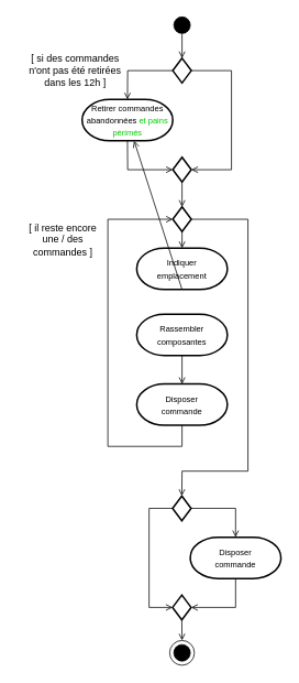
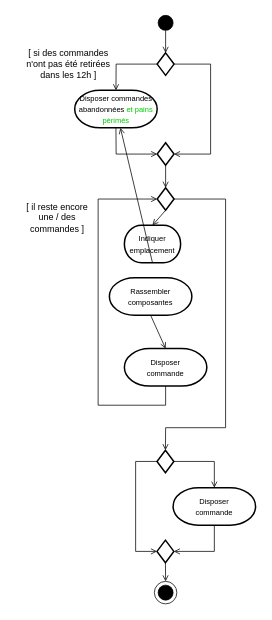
  <mxCell id="0" />
  <mxCell id="1" parent="0" />
  <mxCell id="2" value="" style="ellipse;whiteSpace=wrap;html=1;aspect=fixed;fillColor=#000000;" vertex="1" parent="1"><mxGeometry x="210" y="20" width="20" height="20" as="geometry" /></mxCell>
  <mxCell id="3" value="" style="endArrow=open;html=1;rounded=0;endFill=0;exitX=0.5;exitY=1;exitDx=0;exitDy=0;entryX=0.5;entryY=0;entryDx=0;entryDy=0;entryPerimeter=0;" edge="1" parent="1" source="2" target="4"><mxGeometry width="50" height="50" relative="1" as="geometry"><mxPoint x="50" y="120" as="sourcePoint" /><mxPoint x="220" y="70" as="targetPoint" /></mxGeometry></mxCell>
  <mxCell id="4" value="" style="strokeWidth=2;html=1;shape=mxgraph.flowchart.decision;whiteSpace=wrap;" vertex="1" parent="1"><mxGeometry x="208.75" y="70" width="22.5" height="30" as="geometry" /></mxCell>
- <mxCell id="5" value="&lt;font style=&quot;font-size: 10px;&quot;&gt;Retirer commandes&lt;br&gt;abandonnées &lt;font style=&quot;font-size: 10px;&quot; color=&quot;#00cc00&quot;&gt;et pains périmés&lt;/font&gt;&lt;/font&gt;" style="strokeWidth=2;html=1;shape=mxgraph.flowchart.terminator;whiteSpace=wrap;" vertex="1" parent="1"><mxGeometry x="98.75" y="120" width="110" height="50" as="geometry" /></mxCell>
+ <mxCell id="5" value="&lt;font style=&quot;font-size: 10px;&quot;&gt;Disposer commandes&lt;br&gt;abandonnées &lt;font style=&quot;font-size: 10px;&quot; color=&quot;#00cc00&quot;&gt;et pains périmés&lt;/font&gt;&lt;/font&gt;" style="strokeWidth=2;html=1;shape=mxgraph.flowchart.terminator;whiteSpace=wrap;" vertex="1" parent="1"><mxGeometry x="98.75" y="120" width="110" height="50" as="geometry" /></mxCell>
  <mxCell id="6" value="" style="endArrow=open;html=1;rounded=0;endFill=0;exitX=0;exitY=0.5;exitDx=0;exitDy=0;entryX=0.5;entryY=0;entryDx=0;entryDy=0;entryPerimeter=0;exitPerimeter=0;" edge="1" parent="1" source="4" target="5"><mxGeometry width="50" height="50" relative="1" as="geometry"><mxPoint x="230" y="10" as="sourcePoint" /><mxPoint x="230" y="80" as="targetPoint" /><Array as="points"><mxPoint x="154" y="85" /></Array></mxGeometry></mxCell>
  <mxCell id="7" value="[ si des commandes&lt;br&gt;n'ont pas été retirées&lt;br&gt;dans les 12h ]" style="text;html=1;align=center;verticalAlign=middle;resizable=0;points=[];autosize=1;strokeColor=none;fillColor=none;" vertex="1" parent="1"><mxGeometry x="20" y="55" width="140" height="60" as="geometry" /></mxCell>
  <mxCell id="8" value="" style="endArrow=open;html=1;rounded=0;endFill=0;exitX=1;exitY=0.5;exitDx=0;exitDy=0;exitPerimeter=0;entryX=1;entryY=0.5;entryDx=0;entryDy=0;entryPerimeter=0;" edge="1" parent="1" source="4" target="9"><mxGeometry width="50" height="50" relative="1" as="geometry"><mxPoint x="219" y="95" as="sourcePoint" /><mxPoint x="350" y="240" as="targetPoint" /><Array as="points"><mxPoint x="280" y="85" /><mxPoint x="280" y="205" /></Array></mxGeometry></mxCell>
  <mxCell id="9" value="" style="strokeWidth=2;html=1;shape=mxgraph.flowchart.decision;whiteSpace=wrap;" vertex="1" parent="1"><mxGeometry x="208.75" y="190" width="22.5" height="30" as="geometry" /></mxCell>
  <mxCell id="10" value="" style="endArrow=open;html=1;rounded=0;endFill=0;exitX=0.5;exitY=1;exitDx=0;exitDy=0;entryX=0;entryY=0.5;entryDx=0;entryDy=0;entryPerimeter=0;exitPerimeter=0;" edge="1" parent="1" source="5" target="9"><mxGeometry width="50" height="50" relative="1" as="geometry"><mxPoint x="219" y="95" as="sourcePoint" /><mxPoint x="150" y="150" as="targetPoint" /><Array as="points"><mxPoint x="154" y="205" /></Array></mxGeometry></mxCell>
  <mxCell id="11" value="" style="endArrow=open;html=1;rounded=0;endFill=0;exitX=0.5;exitY=1;exitDx=0;exitDy=0;exitPerimeter=0;entryX=0.5;entryY=0;entryDx=0;entryDy=0;entryPerimeter=0;" edge="1" parent="1" source="9" target="12"><mxGeometry width="50" height="50" relative="1" as="geometry"><mxPoint x="219" y="95" as="sourcePoint" /><mxPoint x="221" y="330" as="targetPoint" /></mxGeometry></mxCell>
  <mxCell id="12" value="" style="strokeWidth=2;html=1;shape=mxgraph.flowchart.decision;whiteSpace=wrap;" vertex="1" parent="1"><mxGeometry x="208.75" y="250" width="22.5" height="30" as="geometry" /></mxCell>
- <mxCell id="13" value="&lt;font style=&quot;font-size: 10px;&quot;&gt;Indiquer&lt;br&gt;emplacement&lt;/font&gt;" style="strokeWidth=2;html=1;shape=mxgraph.flowchart.terminator;whiteSpace=wrap;" vertex="1" parent="1"><mxGeometry x="165" y="300" width="110" height="50" as="geometry" /></mxCell>
- <mxCell id="14" value="&lt;font style=&quot;font-size: 10px;&quot;&gt;Rassembler&lt;br&gt;composantes&lt;/font&gt;" style="strokeWidth=2;html=1;shape=mxgraph.flowchart.terminator;whiteSpace=wrap;" vertex="1" parent="1"><mxGeometry x="165" y="380" width="110" height="50" as="geometry" /></mxCell>
+ <mxCell id="13" value="&lt;font style=&quot;font-size: 10px;&quot;&gt;Indiquer&lt;br&gt;emplacement&lt;/font&gt;" style="strokeWidth=2;html=1;shape=mxgraph.flowchart.terminator;whiteSpace=wrap;" vertex="1" parent="1"><mxGeometry x="165" y="300" width="75" height="50" as="geometry" /></mxCell>
+ <mxCell id="14" value="&lt;font style=&quot;font-size: 10px;&quot;&gt;Rassembler&lt;br&gt;composantes&lt;/font&gt;" style="strokeWidth=2;html=1;shape=mxgraph.flowchart.terminator;whiteSpace=wrap;" vertex="1" parent="1"><mxGeometry x="145" y="370" width="110" height="50" as="geometry" /></mxCell>
  <mxCell id="15" value="&lt;font style=&quot;font-size: 10px;&quot;&gt;Disposer&lt;br&gt;commande&lt;/font&gt;" style="strokeWidth=2;html=1;shape=mxgraph.flowchart.terminator;whiteSpace=wrap;" vertex="1" parent="1"><mxGeometry x="165" y="464.5" width="110" height="50" as="geometry" /></mxCell>
  <mxCell id="16" value="" style="endArrow=open;html=1;rounded=0;endFill=0;exitX=0.5;exitY=1;exitDx=0;exitDy=0;exitPerimeter=0;entryX=0.5;entryY=0;entryDx=0;entryDy=0;entryPerimeter=0;" edge="1" parent="1" source="12" target="13"><mxGeometry width="50" height="50" relative="1" as="geometry"><mxPoint x="230" y="230" as="sourcePoint" /><mxPoint x="230" y="260" as="targetPoint" /></mxGeometry></mxCell>
  <mxCell id="17" value="" style="endArrow=open;html=1;rounded=0;endFill=0;exitX=0.5;exitY=1;exitDx=0;exitDy=0;exitPerimeter=0;" edge="1" parent="1" source="13" target="5"><mxGeometry width="50" height="50" relative="1" as="geometry"><mxPoint x="230" y="290" as="sourcePoint" /><mxPoint x="230" y="310" as="targetPoint" /></mxGeometry></mxCell>
  <mxCell id="18" value="" style="endArrow=open;html=1;rounded=0;endFill=0;exitX=0.5;exitY=1;exitDx=0;exitDy=0;exitPerimeter=0;entryX=0.5;entryY=0;entryDx=0;entryDy=0;entryPerimeter=0;" edge="1" parent="1" source="14" target="15"><mxGeometry width="50" height="50" relative="1" as="geometry"><mxPoint x="230" y="360" as="sourcePoint" /><mxPoint x="230" y="390" as="targetPoint" /></mxGeometry></mxCell>
  <mxCell id="19" value="" style="endArrow=open;html=1;rounded=0;endFill=0;entryX=0;entryY=0.5;entryDx=0;entryDy=0;entryPerimeter=0;exitX=0.5;exitY=1;exitDx=0;exitDy=0;exitPerimeter=0;" edge="1" parent="1" source="15" target="12"><mxGeometry width="50" height="50" relative="1" as="geometry"><mxPoint x="200" y="560" as="sourcePoint" /><mxPoint x="-10" y="420" as="targetPoint" /><Array as="points"><mxPoint x="220" y="540" /><mxPoint x="130" y="540" /><mxPoint x="130" y="265" /></Array></mxGeometry></mxCell>
  <mxCell id="20" value="[ il reste encore&lt;br&gt;une / des&lt;br&gt;commandes ]" style="text;html=1;align=center;verticalAlign=middle;resizable=0;points=[];autosize=1;strokeColor=none;fillColor=none;" vertex="1" parent="1"><mxGeometry x="20" y="260" width="110" height="60" as="geometry" /></mxCell>
  <mxCell id="21" value="" style="endArrow=open;html=1;rounded=0;endFill=0;exitX=1;exitY=0.5;exitDx=0;exitDy=0;exitPerimeter=0;entryX=0.5;entryY=0;entryDx=0;entryDy=0;entryPerimeter=0;" edge="1" parent="1" source="12" target="22"><mxGeometry width="50" height="50" relative="1" as="geometry"><mxPoint x="230" y="525" as="sourcePoint" /><mxPoint x="220" y="660" as="targetPoint" /><Array as="points"><mxPoint x="300" y="265" /><mxPoint x="300" y="570" /><mxPoint x="220" y="570" /></Array></mxGeometry></mxCell>
  <mxCell id="22" value="" style="strokeWidth=2;html=1;shape=mxgraph.flowchart.decision;whiteSpace=wrap;" vertex="1" parent="1"><mxGeometry x="208.5" y="600" width="22.5" height="30" as="geometry" /></mxCell>
  <mxCell id="23" value="" style="endArrow=open;html=1;rounded=0;endFill=0;exitX=1;exitY=0.5;exitDx=0;exitDy=0;exitPerimeter=0;entryX=0.5;entryY=0;entryDx=0;entryDy=0;entryPerimeter=0;" edge="1" parent="1" source="22" target="24"><mxGeometry width="50" height="50" relative="1" as="geometry"><mxPoint x="230" y="440" as="sourcePoint" /><mxPoint x="260" y="650" as="targetPoint" /><Array as="points"><mxPoint x="285" y="615" /></Array></mxGeometry></mxCell>
  <mxCell id="24" value="&lt;font style=&quot;font-size: 10px;&quot;&gt;Disposer&lt;br&gt;commande&lt;/font&gt;" style="strokeWidth=2;html=1;shape=mxgraph.flowchart.terminator;whiteSpace=wrap;" vertex="1" parent="1"><mxGeometry x="230" y="650" width="110" height="50" as="geometry" /></mxCell>
  <mxCell id="25" value="" style="endArrow=open;html=1;rounded=0;endFill=0;exitX=0;exitY=0.5;exitDx=0;exitDy=0;exitPerimeter=0;entryX=0;entryY=0.5;entryDx=0;entryDy=0;entryPerimeter=0;" edge="1" parent="1" source="22" target="26"><mxGeometry width="50" height="50" relative="1" as="geometry"><mxPoint x="241" y="625" as="sourcePoint" /><mxPoint x="140" y="690" as="targetPoint" /><Array as="points"><mxPoint x="180" y="615" /><mxPoint x="180" y="735" /></Array></mxGeometry></mxCell>
  <mxCell id="26" value="" style="strokeWidth=2;html=1;shape=mxgraph.flowchart.decision;whiteSpace=wrap;" vertex="1" parent="1"><mxGeometry x="208.5" y="720" width="22.5" height="30" as="geometry" /></mxCell>
  <mxCell id="27" value="" style="endArrow=open;html=1;rounded=0;endFill=0;exitX=0.5;exitY=1;exitDx=0;exitDy=0;exitPerimeter=0;entryX=1;entryY=0.5;entryDx=0;entryDy=0;entryPerimeter=0;" edge="1" parent="1" source="24" target="26"><mxGeometry width="50" height="50" relative="1" as="geometry"><mxPoint x="241" y="625" as="sourcePoint" /><mxPoint x="305" y="660" as="targetPoint" /><Array as="points"><mxPoint x="285" y="735" /></Array></mxGeometry></mxCell>
  <mxCell id="28" value="" style="ellipse;whiteSpace=wrap;html=1;aspect=fixed;fillColor=#000000;" vertex="1" parent="1"><mxGeometry x="210" y="780" width="20" height="20" as="geometry" /></mxCell>
  <mxCell id="29" value="" style="endArrow=open;html=1;rounded=0;endFill=0;exitX=0.5;exitY=1;exitDx=0;exitDy=0;exitPerimeter=0;entryX=0.5;entryY=0;entryDx=0;entryDy=0;" edge="1" parent="1" source="26" target="30"><mxGeometry width="50" height="50" relative="1" as="geometry"><mxPoint x="241" y="625" as="sourcePoint" /><mxPoint x="350" y="770" as="targetPoint" /><Array as="points" /></mxGeometry></mxCell>
  <mxCell id="30" value="" style="ellipse;whiteSpace=wrap;html=1;aspect=fixed;fillColor=none;" vertex="1" parent="1"><mxGeometry x="205" y="775" width="30" height="30" as="geometry" /></mxCell>
